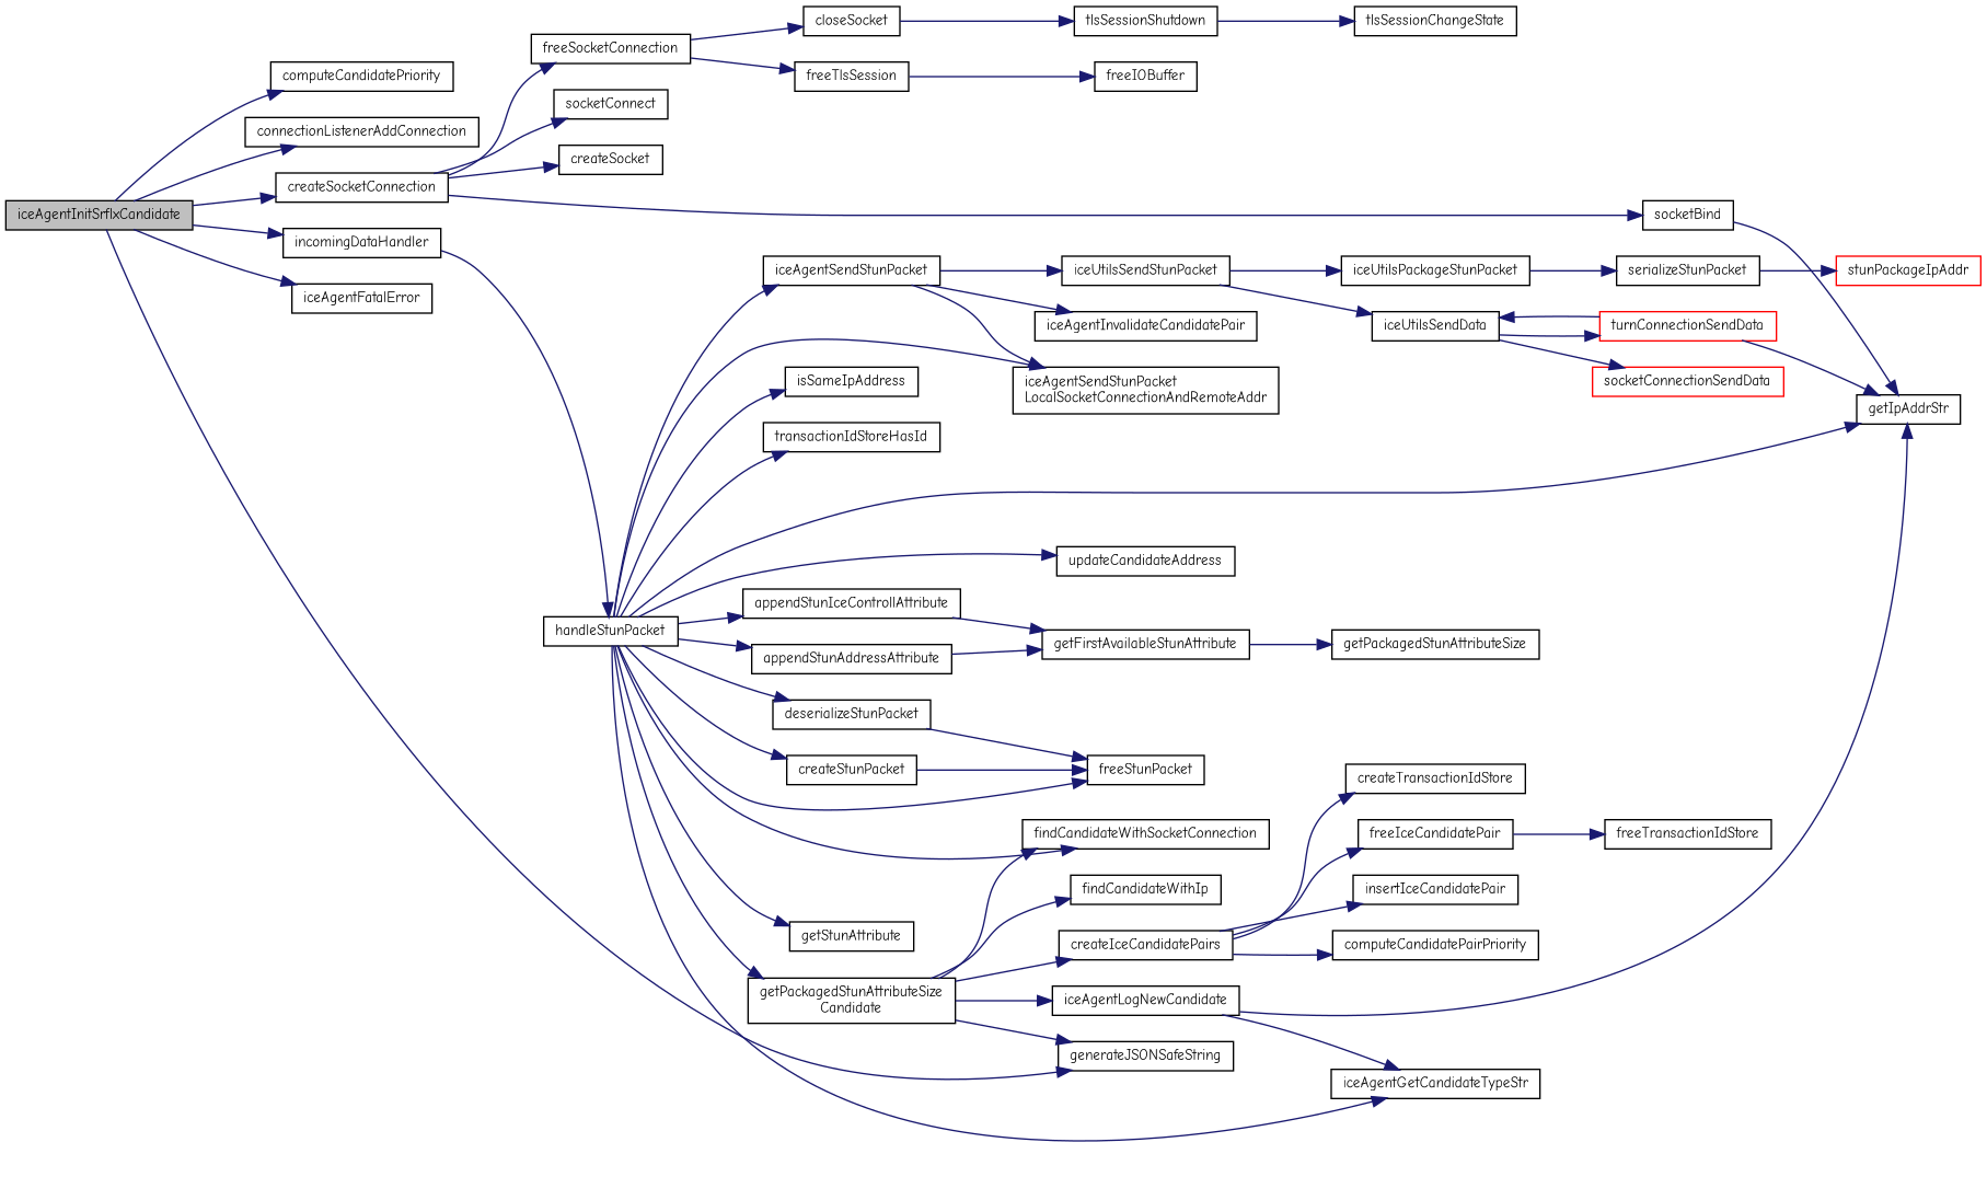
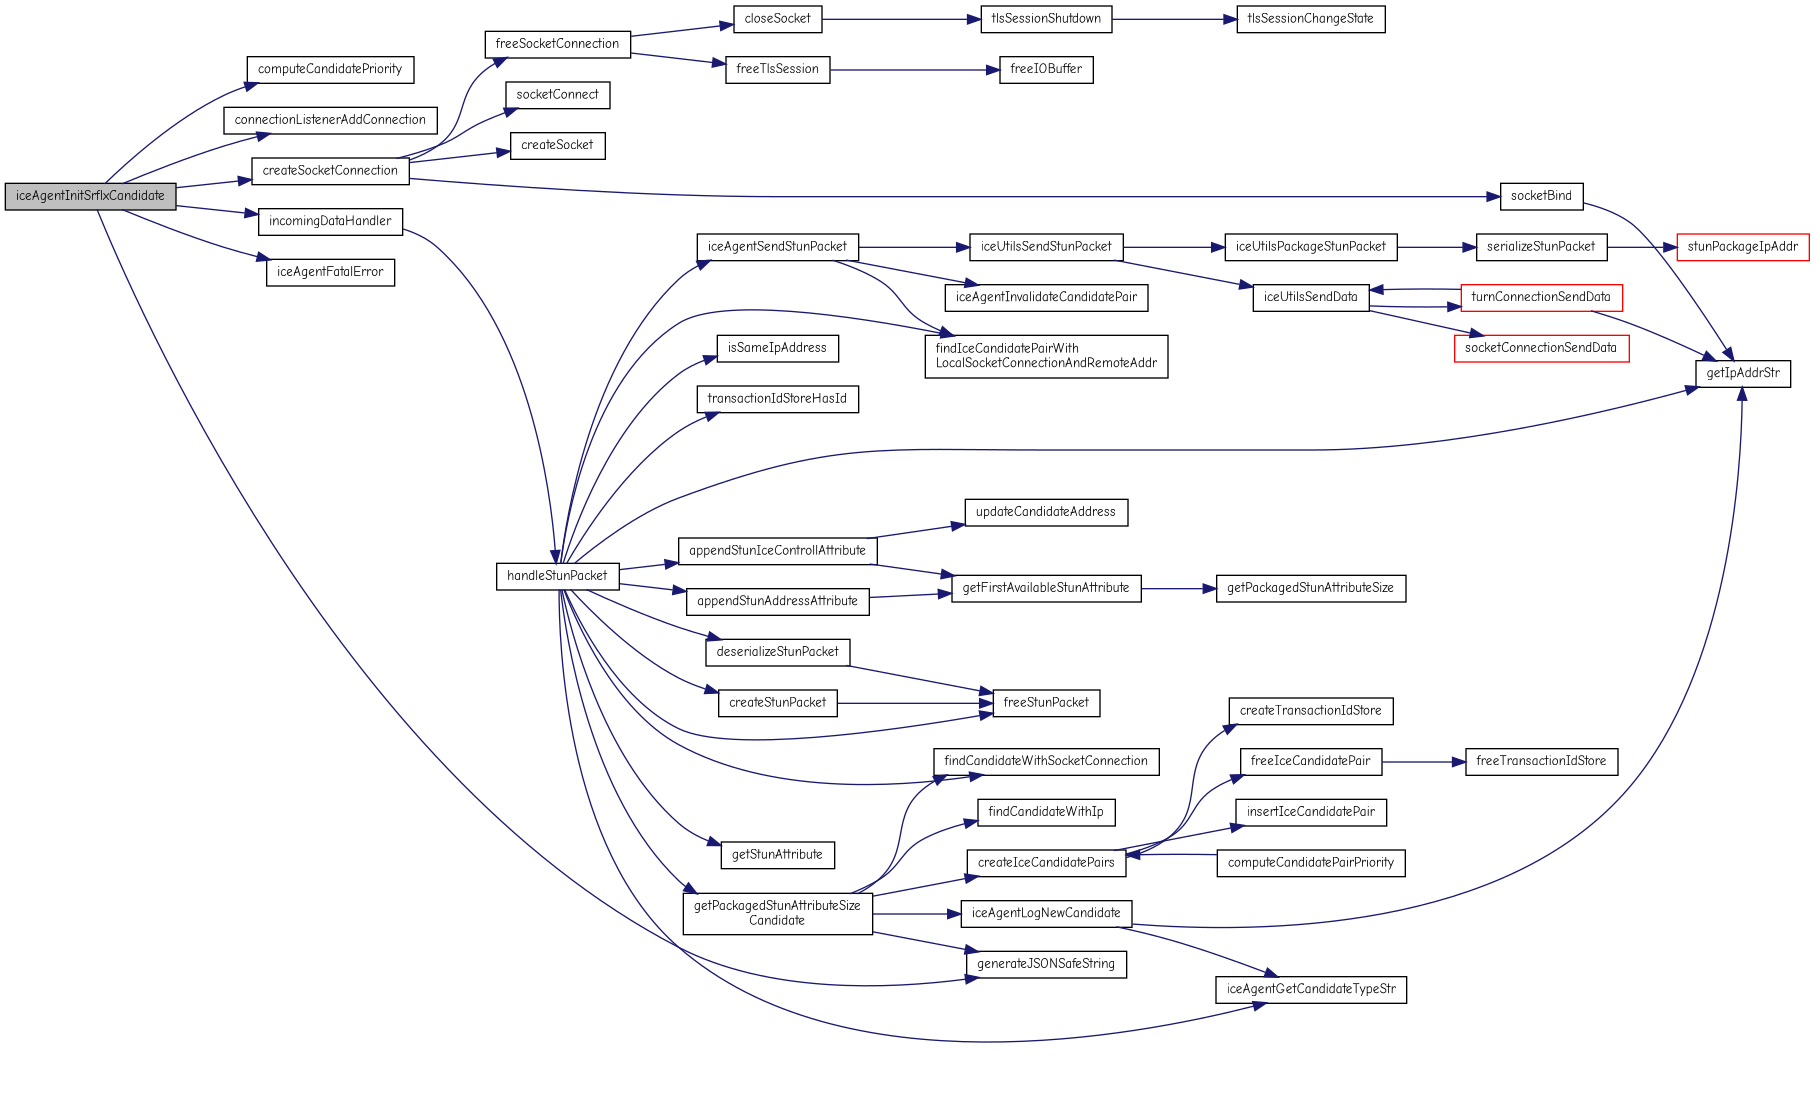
  digraph {
    fontname="Comic Neue"
    rankdir=LR
    node [color=black fillcolor=white fontname="Comic Neue" fontsize=10 shape=record style=filled]
    edge [color=midnightblue fontname="Comic Neue" fontsize=10 labelfontname=Helvetica labelfontsize=10 style=solid]
    n1 [fillcolor=grey75 fontcolor=black height=0.2 label=iceAgentInitSrflxCandidate width=0.4]
    n2 [height=0.2 label=computeCandidatePriority width=0.4]
    n3 [height=0.2 label=connectionListenerAddConnection width=0.4]
    n4 [height=0.2 label=createSocketConnection width=0.4]
    n5 [height=0.2 label=generateJSONSafeString width=0.4]
    n6 [height=0.2 label=iceAgentFatalError width=0.4]
    n7 [height=0.2 label=incomingDataHandler width=0.4]
    n8 [height=0.2 label=createSocket width=0.4]
    n9 [height=0.2 label=freeSocketConnection width=0.4]
    n10 [height=0.2 label=socketBind width=0.4]
    n11 [height=0.2 label=socketConnect width=0.4]
    n12 [height=0.2 label=handleStunPacket width=0.4]
    n13 [height=0.2 label=closeSocket width=0.4]
    n14 [height=0.2 label=freeTlsSession width=0.4]
    n15 [height=0.2 label=getIpAddrStr width=0.4]
    n16 [height=0.2 label=tlsSessionShutdown width=0.4]
    n17 [height=0.2 label=freeIOBuffer width=0.4]
    n18 [height=0.2 label=tlsSessionChangeState width=0.4]
    n19 [height=0.2 label=appendStunAddressAttribute width=0.4]
    n20 [height=0.2 label=appendStunIceControllAttribute width=0.4]
    n21 [height=0.2 label=createStunPacket width=0.4]
    n22 [height=0.2 label=freeStunPacket width=0.4]
    n23 [height=0.2 label=deserializeStunPacket width=0.4]
    n24 [height=0.2 label=findCandidateWithSocketConnection width=0.4]
-   n25 [height=0.2 label="iceAgentSendStunPacket\lLocalSocketConnectionAndRemoteAddr" width=0.4]
+   n25 [height=0.2 label="findIceCandidatePairWith\lLocalSocketConnectionAndRemoteAddr" width=0.4]
    n26 [height=0.2 label=getStunAttribute width=0.4]
    n27 [height=0.2 label="getPackagedStunAttributeSize\lCandidate" width=0.4]
    n28 [height=0.2 label=iceAgentGetCandidateTypeStr width=0.4]
    n29 [height=0.2 label=iceAgentSendStunPacket width=0.4]
    n30 [height=0.2 label=isSameIpAddress width=0.4]
    n31 [height=0.2 label=transactionIdStoreHasId width=0.4]
    n32 [height=0.2 label=updateCandidateAddress width=0.4]
    n33 [height=0.2 label=getFirstAvailableStunAttribute width=0.4]
    n34 [height=0.2 label=createIceCandidatePairs width=0.4]
    n35 [height=0.2 label=findCandidateWithIp width=0.4]
    n36 [height=0.2 label=iceAgentLogNewCandidate width=0.4]
    n37 [height=0.2 label=iceAgentInvalidateCandidatePair width=0.4]
    n38 [height=0.2 label=iceUtilsSendStunPacket width=0.4]
    n39 [height=0.2 label=getPackagedStunAttributeSize width=0.4]
    n40 [height=0.2 label=computeCandidatePairPriority width=0.4]
    n41 [height=0.2 label=createTransactionIdStore width=0.4]
    n42 [height=0.2 label=freeIceCandidatePair width=0.4]
    n43 [height=0.2 label=insertIceCandidatePair width=0.4]
    n44 [height=0.2 label=freeTransactionIdStore width=0.4]
    n45 [height=0.2 label=iceUtilsPackageStunPacket width=0.4]
    n46 [height=0.2 label=iceUtilsSendData width=0.4]
    n47 [height=0.2 label=serializeStunPacket width=0.4]
    n48 [color=red height=0.2 label=socketConnectionSendData width=0.4]
    n49 [color=red height=0.2 label=turnConnectionSendData width=0.4]
    n50 [color=red height=0.2 label=stunPackageIpAddr width=0.4]
    n1 -> n2
    n1 -> n3
    n1 -> n4
    n1 -> n5
    n1 -> n6
    n1 -> n7
    n4 -> n8
    n4 -> n9
    n4 -> n10
    n4 -> n11
    n7 -> n12
    n9 -> n13
    n9 -> n14
    n10 -> n15
    n12 -> n15
    n12 -> n19
    n12 -> n20
    n12 -> n21
    n12 -> n22
    n12 -> n23
    n12 -> n24
    n12 -> n25
    n12 -> n26
    n12 -> n27
    n12 -> n28
    n12 -> n29
    n12 -> n30
    n12 -> n31
-   n12 -> n32
+   n20 -> n32
    n13 -> n16
    n14 -> n17
    n16 -> n18
    n19 -> n33
    n20 -> n33
    n21 -> n22
    n23 -> n22
    n27 -> n5
    n27 -> n24
    n27 -> n34
    n27 -> n35
    n27 -> n36
    n29 -> n25
    n29 -> n37
    n29 -> n38
    n33 -> n39
-   n34 -> n40
+   n40 -> n34
    n34 -> n41
    n34 -> n42
    n34 -> n43
    n36 -> n15
    n36 -> n28
    n38 -> n45
    n38 -> n46
    n42 -> n44
    n45 -> n47
    n46 -> n48
    n46 -> n49
    n47 -> n50
    n49 -> n15
    n49 -> n46
  }
